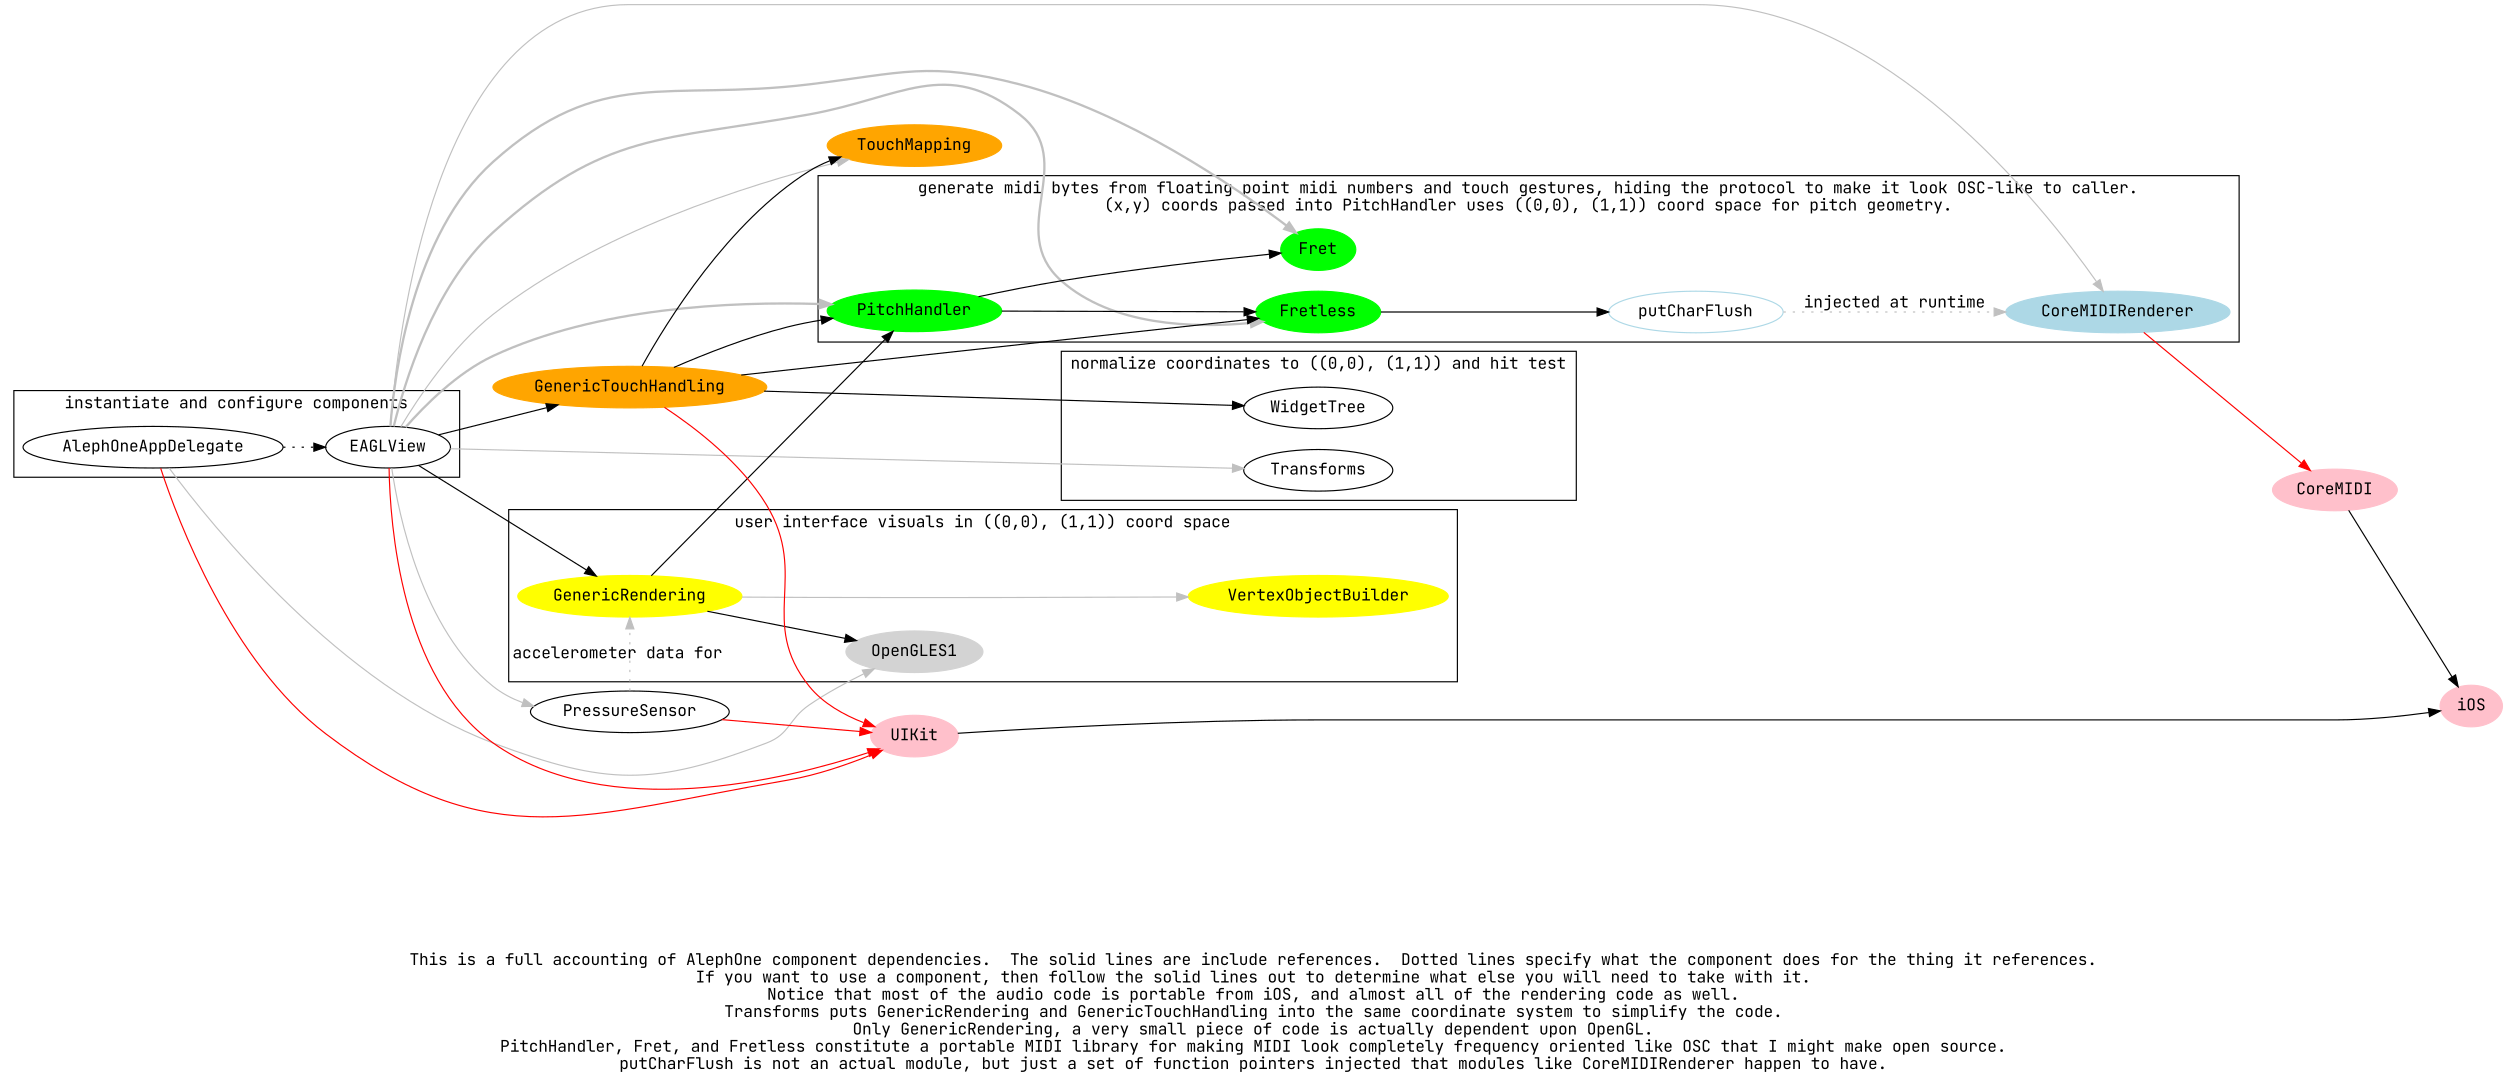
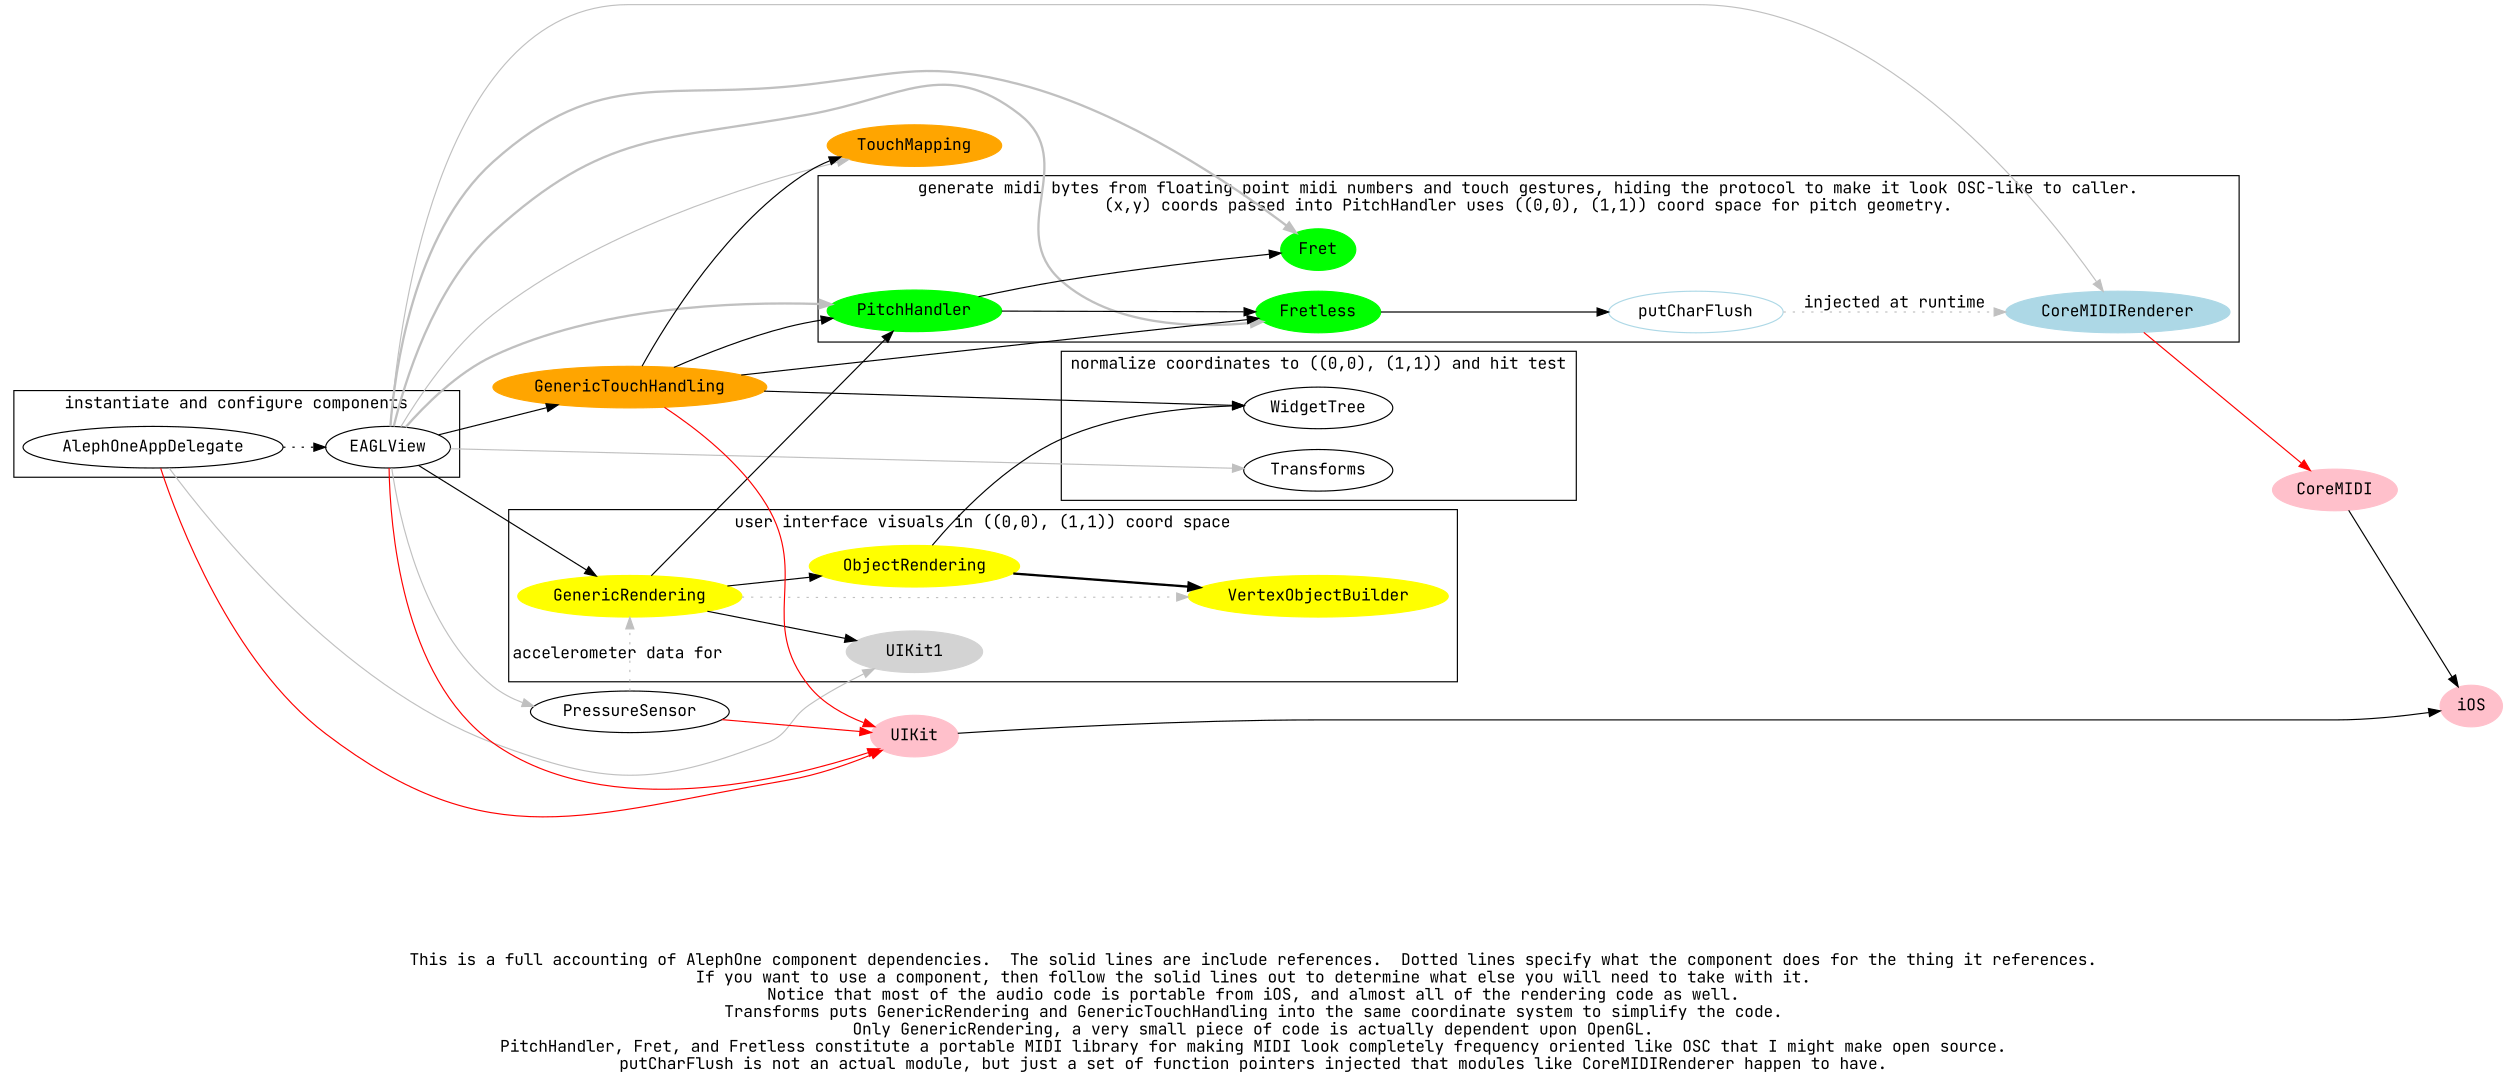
  digraph {
    fontname="JetBrains Mono"
    label="This is a full accounting of AlephOne component dependencies.  The solid lines are include references.  Dotted lines specify what the component does for the thing it references.\nIf you want to use a component, then follow the solid lines out to determine what else you will need to take with it.\nNotice that most of the audio code is portable from iOS, and almost all of the rendering code as well.\nTransforms puts GenericRendering and GenericTouchHandling into the same coordinate system to simplify the code.\nOnly GenericRendering, a very small piece of code is actually dependent upon OpenGL.\nPitchHandler, Fret, and Fretless constitute a portable MIDI library for making MIDI look completely frequency oriented like OSC that I might make open source.\nputCharFlush is not an actual module, but just a set of function pointers injected that modules like CoreMIDIRenderer happen to have."
    rankdir=LR
    node [fontname="JetBrains Mono" style=filled]
    edge [fontname="JetBrains Mono"]
    AlephOneAppDelegate [style=""]
    EAGLView [style=""]
    Transforms [style=""]
    WidgetTree [style=""]
    GenericRendering [color=yellow]
+   ObjectRendering [color=yellow]
    VertexObjectBuilder [color=yellow]
-   OpenGLES1 [color=lightgray]
+   OpenGLES1 [color=lightgray label=UIKit1]
    Fretless [color=green]
    Fret [color=green]
    PitchHandler [color=green]
    putCharFlush [color=lightblue style=""]
    CoreMIDIRenderer [color=lightblue]
    UIKit [color=pink]
    PressureSensor [style=""]
    GenericTouchHandling [color=orange]
    TouchMapping [color=orange]
    CoreMIDI [color=pink]
    iOS [color=pink]
    subgraph cluster_1 {
      label="instantiate and configure components"
      AlephOneAppDelegate
      EAGLView
    }
    subgraph cluster_2 {
      label="normalize coordinates to ((0,0), (1,1)) and hit test"
      Transforms
      WidgetTree
    }
    subgraph cluster_3 {
      label="user interface visuals in ((0,0), (1,1)) coord space"
      GenericRendering
+     ObjectRendering
      VertexObjectBuilder
      OpenGLES1
    }
    subgraph cluster_4 {
      label="generate midi bytes from floating point midi numbers and touch gestures, hiding the protocol to make it look OSC-like to caller.\n(x,y) coords passed into PitchHandler uses ((0,0), (1,1)) coord space for pitch geometry."
      Fretless
      Fret
      PitchHandler
      putCharFlush
      CoreMIDIRenderer
    }
    AlephOneAppDelegate -> EAGLView [style=dotted]
    AlephOneAppDelegate -> OpenGLES1 [color=gray]
    AlephOneAppDelegate -> UIKit [color=red]
    EAGLView -> Transforms [color=gray]
    EAGLView -> GenericRendering
    EAGLView -> Fretless [color=gray style=bold]
    EAGLView -> Fret [color=gray style=bold]
    EAGLView -> PitchHandler [color=gray style=bold]
    EAGLView -> CoreMIDIRenderer [color=gray]
    EAGLView -> UIKit [color=red]
    EAGLView -> PressureSensor [color=gray]
    EAGLView -> GenericTouchHandling
    EAGLView -> TouchMapping [color=gray]
-   GenericRendering -> VertexObjectBuilder [color=gray]
+   GenericRendering -> ObjectRendering
+   GenericRendering -> VertexObjectBuilder [color=gray style=dotted]
    GenericRendering -> OpenGLES1
    GenericRendering -> PitchHandler
+   ObjectRendering -> WidgetTree
+   ObjectRendering -> VertexObjectBuilder [style=bold]
    Fretless -> putCharFlush
    PitchHandler -> Fretless
    PitchHandler -> Fret
    putCharFlush -> CoreMIDIRenderer [color=gray label="injected at runtime" style=dotted]
    CoreMIDIRenderer -> CoreMIDI [color=red]
    UIKit -> iOS
    PressureSensor -> GenericRendering [color=gray label="accelerometer data for" style=dotted]
    PressureSensor -> UIKit [color=red]
    GenericTouchHandling -> WidgetTree
    GenericTouchHandling -> Fretless
    GenericTouchHandling -> PitchHandler
    GenericTouchHandling -> UIKit [color=red]
    GenericTouchHandling -> TouchMapping
    CoreMIDI -> iOS
  }
